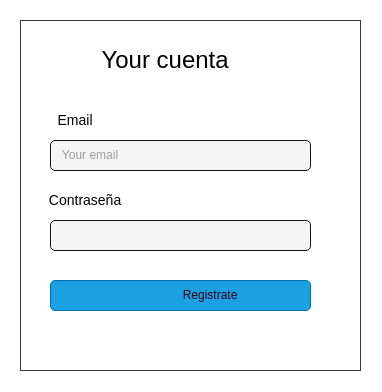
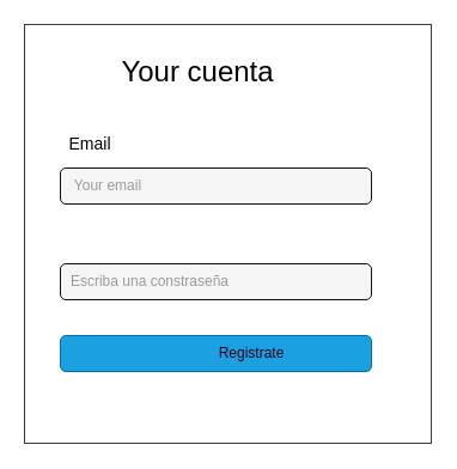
  <mxCell id="0" />
  <mxCell id="1" parent="0" />
  <mxCell id="2" value="" style="rounded=0;whiteSpace=wrap;html=1;strokeColor=#36393d;fillColor=#FFFFFF;" parent="1" vertex="1"><mxGeometry width="340" height="350" as="geometry" x="20" y="20" /></mxCell>
  <mxCell id="3" value="&lt;font color=&quot;#000000&quot; style=&quot;background-color: rgb(255 , 255 , 255) ; font-size: 24px&quot;&gt;Your cuenta&lt;/font&gt;" style="text;html=1;strokeColor=none;fillColor=none;align=center;verticalAlign=middle;whiteSpace=wrap;rounded=0;" parent="1" vertex="1"><mxGeometry x="30" y="40" width="270" height="40" as="geometry" /></mxCell>
  <mxCell id="4" value="&lt;font color=&quot;#000000&quot; style=&quot;background-color: rgb(255 , 255 , 255) ; font-size: 14px&quot;&gt;Email&lt;/font&gt;" style="text;html=1;strokeColor=none;fillColor=none;align=center;verticalAlign=middle;whiteSpace=wrap;rounded=0;" parent="1" vertex="1"><mxGeometry x="40" y="100" width="70" height="40" as="geometry" /></mxCell>
  <mxCell id="5" value="" style="rounded=1;whiteSpace=wrap;html=1;strokeColor=#121212;fillColor=#F5F5F5;" parent="1" vertex="1"><mxGeometry x="50" y="140" width="260" height="30" as="geometry" /></mxCell>
  <mxCell id="6" value="&lt;font color=&quot;#9c9c9c&quot;&gt;Your email&lt;/font&gt;" style="text;html=1;strokeColor=none;fillColor=none;align=center;verticalAlign=middle;whiteSpace=wrap;rounded=0;" parent="1" vertex="1"><mxGeometry x="50" y="145" width="80" height="20" as="geometry" /></mxCell>
- <mxCell id="7" value="&lt;font color=&quot;#000000&quot; style=&quot;background-color: rgb(255 , 255 , 255) ; font-size: 14px&quot;&gt;Contraseña&lt;/font&gt;" style="text;html=1;strokeColor=none;fillColor=none;align=center;verticalAlign=middle;whiteSpace=wrap;rounded=0;" parent="1" vertex="1"><mxGeometry x="50" y="180" width="70" height="40" as="geometry" /></mxCell>
  <mxCell id="8" value="" style="rounded=1;whiteSpace=wrap;html=1;strokeColor=#121212;fillColor=#F5F5F5;" parent="1" vertex="1"><mxGeometry x="50" y="220" width="260" height="30" as="geometry" /></mxCell>
+ <mxCell id="9" value="&lt;font color=&quot;#9c9c9c&quot;&gt;Escriba una constraseña&lt;/font&gt;" style="text;html=1;strokeColor=none;fillColor=none;align=center;verticalAlign=middle;whiteSpace=wrap;rounded=0;" parent="1" vertex="1"><mxGeometry x="50" y="225" width="150" height="20" as="geometry" /></mxCell>
  <mxCell id="10" value="" style="rounded=1;whiteSpace=wrap;html=1;strokeColor=#006EAF;fillColor=#1ba1e2;fontColor=#ffffff;" vertex="1" parent="1"><mxGeometry x="50" y="280" width="260" height="30" as="geometry" /></mxCell>
  <mxCell id="11" value="&lt;font color=&quot;#33001a&quot;&gt;Registrate&lt;/font&gt;" style="text;html=1;strokeColor=none;fillColor=none;align=center;verticalAlign=middle;whiteSpace=wrap;rounded=0;" vertex="1" parent="1"><mxGeometry x="150" y="285" width="120" height="20" as="geometry" /></mxCell>
